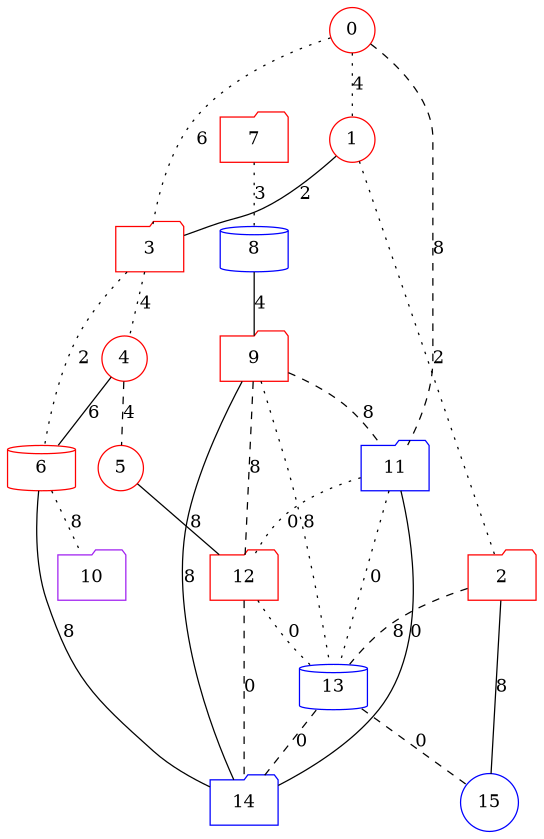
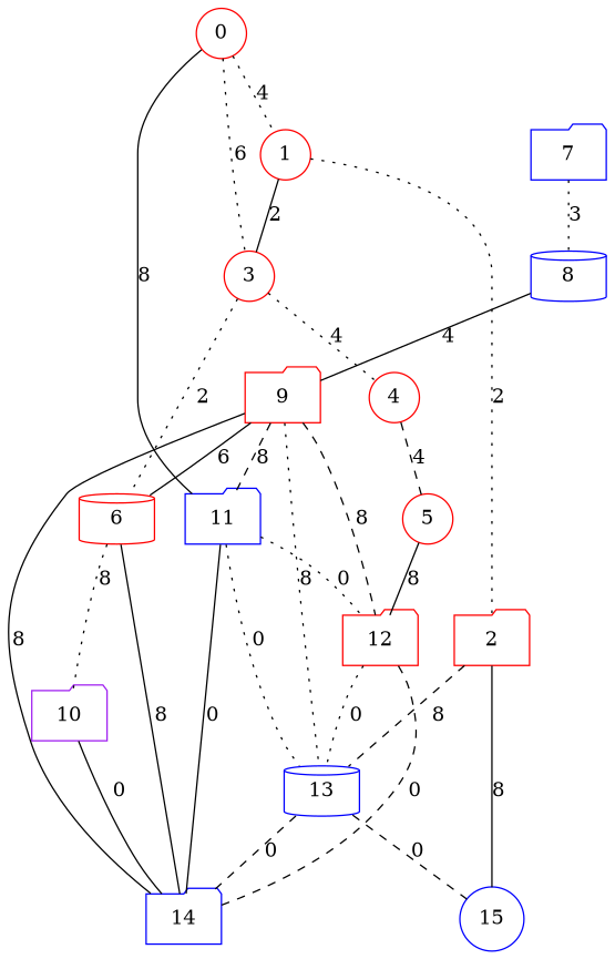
  graph {
    node [color=red shape=folder weight=1]
    edge [style=dotted]
    0 [shape=circle]
    1 [shape=circle]
-   3
+   3 [shape=circle]
    11 [color=blue weight=3]
    2
    4 [shape=circle]
    6 [shape=cylinder]
    13 [color=blue shape=cylinder weight=3]
    12 [weight=3]
    14 [color=blue weight=3]
    15 [color=blue shape=circle weight=3]
    5 [shape=circle]
    10 [color=purple weight=4]
    8 [color=blue shape=cylinder]
-   7
+   7 [color=blue]
    9
    0 -- 1 [label=4]
    0 -- 3 [label=6]
-   0 -- 11 [label=8 style=dashed]
+   0 -- 11 [label=8 style=solid]
    1 -- 3 [label=2 style=solid]
    1 -- 2 [label=2]
    3 -- 4 [label=4]
    3 -- 6 [label=2]
    11 -- 13 [label=0]
    11 -- 12 [label=0]
    11 -- 14 [label=0 style=solid]
    2 -- 13 [label=8 style=dashed]
    2 -- 15 [label=8 style=solid]
-   4 -- 6 [label=6 style=solid]
+   9 -- 6 [label=6 style=solid]
    4 -- 5 [label=4 style=dashed]
    6 -- 14 [label=8 style=solid]
    6 -- 10 [label=8]
    13 -- 14 [label=0 style=dashed]
    13 -- 15 [label=0 style=dashed]
    12 -- 13 [label=0]
    12 -- 14 [label=0 style=dashed]
    5 -- 12 [label=8 style=solid]
+   10 -- 14 [label=0 style=solid]
    8 -- 9 [label=4 style=solid]
    7 -- 8 [label=3]
    9 -- 11 [label=8 style=dashed]
    9 -- 13 [label=8]
    9 -- 12 [label=8 style=dashed]
    9 -- 14 [label=8 style=solid]
  }
